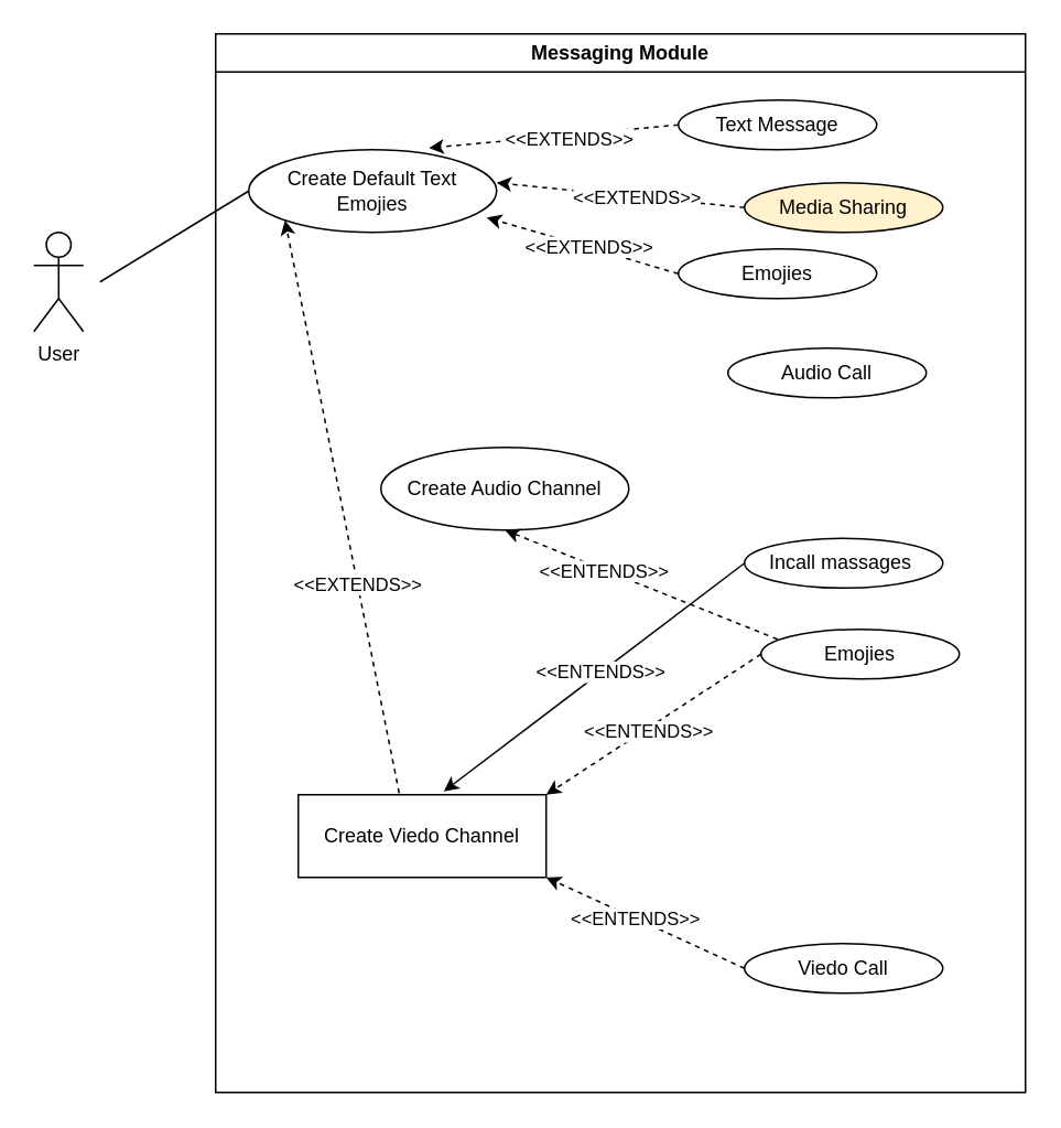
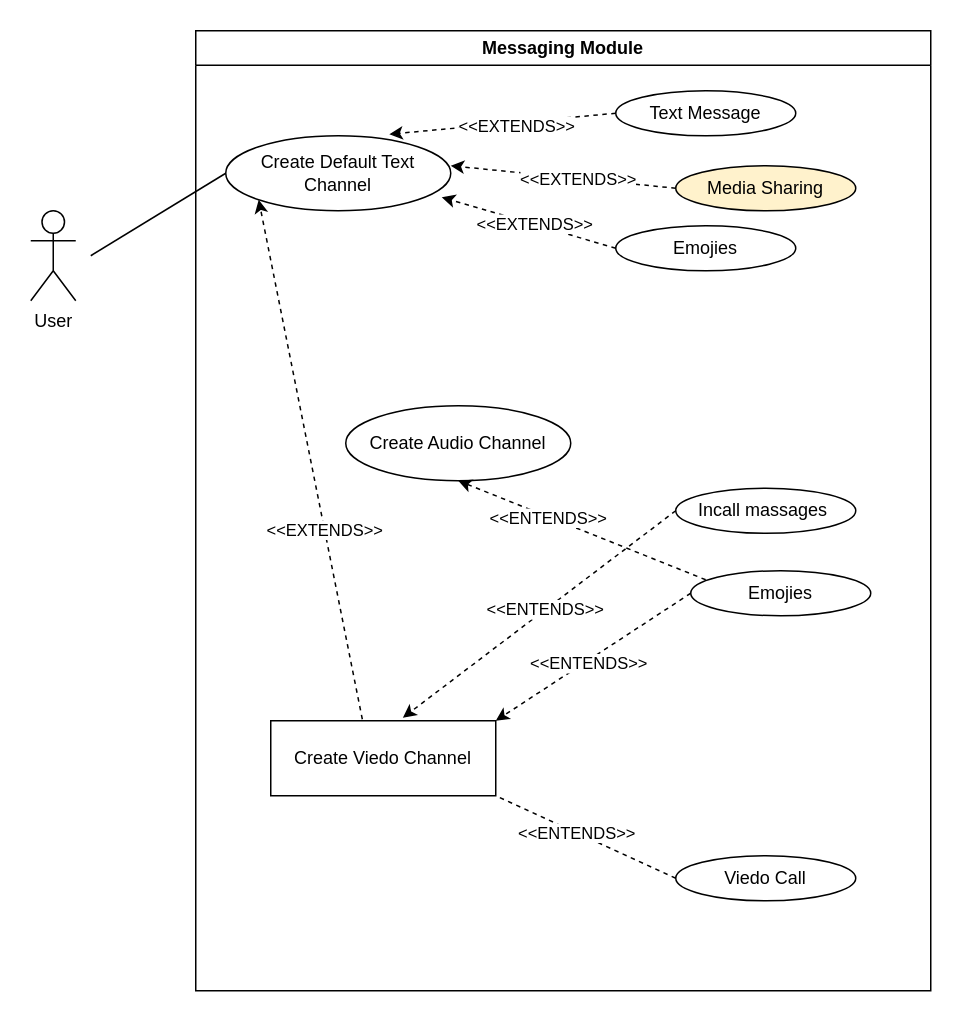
  <mxCell id="0" />
  <mxCell id="1" parent="0" />
  <mxCell id="2" value="Messaging Module" style="swimlane;whiteSpace=wrap;html=1;" parent="1" vertex="1"><mxGeometry x="130" y="20" width="490" height="640" as="geometry" /></mxCell>
- <mxCell id="3" value="Create Default Text Emojies" style="ellipse;whiteSpace=wrap;html=1;" parent="2" vertex="1"><mxGeometry x="20" y="70" width="150" height="50" as="geometry" /></mxCell>
+ <mxCell id="3" value="Create Default Text Channel" style="ellipse;whiteSpace=wrap;html=1;" parent="2" vertex="1"><mxGeometry x="20" y="70" width="150" height="50" as="geometry" /></mxCell>
  <mxCell id="4" value="Text Message" style="ellipse;whiteSpace=wrap;html=1;" parent="2" vertex="1"><mxGeometry x="280" y="40" width="120" height="30" as="geometry" /></mxCell>
  <mxCell id="5" value="Media Sharing" style="ellipse;whiteSpace=wrap;html=1;fillColor=#fff2cc;" parent="2" vertex="1"><mxGeometry x="320" y="90" width="120" height="30" as="geometry" /></mxCell>
  <mxCell id="6" value="Emojies" style="ellipse;whiteSpace=wrap;html=1;" parent="2" vertex="1"><mxGeometry x="280" y="130" width="120" height="30" as="geometry" /></mxCell>
  <mxCell id="7" value="Create Audio Channel" style="ellipse;whiteSpace=wrap;html=1;" parent="2" vertex="1"><mxGeometry x="100" y="250" width="150" height="50" as="geometry" /></mxCell>
  <mxCell id="8" value="Create Viedo Channel" style="whiteSpace=wrap;html=1;rounded=0;" parent="2" vertex="1"><mxGeometry x="50" y="460" width="150" height="50" as="geometry" /></mxCell>
- <mxCell id="9" value="Audio Call" style="ellipse;whiteSpace=wrap;html=1;" parent="2" vertex="1"><mxGeometry x="310" y="190" width="120" height="30" as="geometry" /></mxCell>
  <mxCell id="10" value="Incall&amp;nbsp;massages&amp;nbsp;" style="ellipse;whiteSpace=wrap;html=1;" parent="2" vertex="1"><mxGeometry x="320" y="305" width="120" height="30" as="geometry" /></mxCell>
  <mxCell id="11" value="Emojies" style="ellipse;whiteSpace=wrap;html=1;" parent="2" vertex="1"><mxGeometry x="330" y="360" width="120" height="30" as="geometry" /></mxCell>
  <mxCell id="12" value="Viedo Call" style="ellipse;whiteSpace=wrap;html=1;" parent="2" vertex="1"><mxGeometry x="320" y="550" width="120" height="30" as="geometry" /></mxCell>
  <mxCell id="13" value="" style="endArrow=classic;html=1;rounded=0;exitX=0;exitY=0.5;exitDx=0;exitDy=0;entryX=0.727;entryY=-0.02;entryDx=0;entryDy=0;entryPerimeter=0;dashed=1;" parent="2" source="4" target="3" edge="1"><mxGeometry width="50" height="50" relative="1" as="geometry"><mxPoint x="50" y="200" as="sourcePoint" /><mxPoint x="100" y="150" as="targetPoint" /></mxGeometry></mxCell>
  <mxCell id="14" value="&amp;lt;&amp;lt;EXTENDS&amp;gt;&amp;gt;" style="edgeLabel;html=1;align=center;verticalAlign=middle;resizable=0;points=[];" parent="13" vertex="1" connectable="0"><mxGeometry x="-0.114" y="2" relative="1" as="geometry"><mxPoint as="offset" /></mxGeometry></mxCell>
  <mxCell id="15" value="" style="endArrow=classic;html=1;rounded=0;exitX=0;exitY=0.5;exitDx=0;exitDy=0;dashed=1;" parent="2" source="5" edge="1"><mxGeometry width="50" height="50" relative="1" as="geometry"><mxPoint x="220" y="96" as="sourcePoint" /><mxPoint x="170" y="90" as="targetPoint" /></mxGeometry></mxCell>
  <mxCell id="16" value="&amp;lt;&amp;lt;EXTENDS&amp;gt;&amp;gt;" style="edgeLabel;html=1;align=center;verticalAlign=middle;resizable=0;points=[];" parent="15" vertex="1" connectable="0"><mxGeometry x="-0.118" relative="1" as="geometry"><mxPoint as="offset" /></mxGeometry></mxCell>
  <mxCell id="17" value="" style="endArrow=classic;html=1;rounded=0;exitX=0;exitY=0.5;exitDx=0;exitDy=0;entryX=0.96;entryY=0.82;entryDx=0;entryDy=0;entryPerimeter=0;dashed=1;" parent="2" source="6" target="3" edge="1"><mxGeometry width="50" height="50" relative="1" as="geometry"><mxPoint x="220" y="131" as="sourcePoint" /><mxPoint x="173" y="121" as="targetPoint" /></mxGeometry></mxCell>
  <mxCell id="18" value="&amp;lt;&amp;lt;EXTENDS&amp;gt;&amp;gt;" style="edgeLabel;html=1;align=center;verticalAlign=middle;resizable=0;points=[];" parent="17" vertex="1" connectable="0"><mxGeometry x="-0.063" y="-1" relative="1" as="geometry"><mxPoint as="offset" /></mxGeometry></mxCell>
- <mxCell id="19" value="" style="endArrow=classic;html=1;rounded=0;exitX=0;exitY=0.5;exitDx=0;exitDy=0;entryX=0.587;entryY=-0.04;entryDx=0;entryDy=0;entryPerimeter=0;dashed=0;" parent="2" source="10" target="8" edge="1"><mxGeometry width="50" height="50" relative="1" as="geometry"><mxPoint x="180" y="310" as="sourcePoint" /><mxPoint x="100" y="280" as="targetPoint" /></mxGeometry></mxCell>
+ <mxCell id="19" value="" style="endArrow=classic;html=1;rounded=0;exitX=0;exitY=0.5;exitDx=0;exitDy=0;entryX=0.587;entryY=-0.04;entryDx=0;entryDy=0;entryPerimeter=0;dashed=1;" parent="2" source="10" target="8" edge="1"><mxGeometry width="50" height="50" relative="1" as="geometry"><mxPoint x="180" y="310" as="sourcePoint" /><mxPoint x="100" y="280" as="targetPoint" /></mxGeometry></mxCell>
  <mxCell id="20" value="&amp;lt;&amp;lt;ENTENDS&amp;gt;&amp;gt;" style="edgeLabel;html=1;align=center;verticalAlign=middle;resizable=0;points=[];" parent="19" vertex="1" connectable="0"><mxGeometry x="-0.05" relative="1" as="geometry"><mxPoint x="-1" as="offset" /></mxGeometry></mxCell>
  <mxCell id="21" value="" style="endArrow=classic;html=1;rounded=0;exitX=0;exitY=0.5;exitDx=0;exitDy=0;entryX=1;entryY=0;entryDx=0;entryDy=0;dashed=1;" parent="2" source="11" target="8" edge="1"><mxGeometry width="50" height="50" relative="1" as="geometry"><mxPoint x="50" y="330" as="sourcePoint" /><mxPoint x="100" y="280" as="targetPoint" /></mxGeometry></mxCell>
  <mxCell id="22" value="&amp;lt;&amp;lt;ENTENDS&amp;gt;&amp;gt;" style="edgeLabel;html=1;align=center;verticalAlign=middle;resizable=0;points=[];" parent="21" vertex="1" connectable="0"><mxGeometry x="0.074" y="1" relative="1" as="geometry"><mxPoint as="offset" /></mxGeometry></mxCell>
  <mxCell id="23" value="" style="endArrow=classic;html=1;rounded=0;exitX=0.083;exitY=0.2;exitDx=0;exitDy=0;exitPerimeter=0;entryX=0.5;entryY=1;entryDx=0;entryDy=0;dashed=1;" parent="2" source="11" target="7" edge="1"><mxGeometry width="50" height="50" relative="1" as="geometry"><mxPoint x="50" y="330" as="sourcePoint" /><mxPoint x="100" y="280" as="targetPoint" /></mxGeometry></mxCell>
  <mxCell id="24" value="&amp;lt;&amp;lt;ENTENDS&amp;gt;&amp;gt;" style="edgeLabel;html=1;align=center;verticalAlign=middle;resizable=0;points=[];" parent="23" vertex="1" connectable="0"><mxGeometry x="0.269" y="1" relative="1" as="geometry"><mxPoint as="offset" /></mxGeometry></mxCell>
- <mxCell id="25" value="" style="endArrow=classic;html=1;rounded=0;exitX=0;exitY=0.5;exitDx=0;exitDy=0;entryX=1;entryY=1;entryDx=0;entryDy=0;dashed=1;" parent="2" source="12" target="8" edge="1"><mxGeometry width="50" height="50" relative="1" as="geometry"><mxPoint x="50" y="330" as="sourcePoint" /><mxPoint x="100" y="280" as="targetPoint" /></mxGeometry></mxCell>
+ <mxCell id="25" value="" style="endArrow=none;html=1;rounded=0;exitX=0;exitY=0.5;exitDx=0;exitDy=0;entryX=1;entryY=1;entryDx=0;entryDy=0;dashed=1;" parent="2" source="12" target="8" edge="1"><mxGeometry width="50" height="50" relative="1" as="geometry"><mxPoint x="50" y="330" as="sourcePoint" /><mxPoint x="100" y="280" as="targetPoint" /></mxGeometry></mxCell>
  <mxCell id="26" value="&amp;lt;&amp;lt;ENTENDS&amp;gt;&amp;gt;" style="edgeLabel;html=1;align=center;verticalAlign=middle;resizable=0;points=[];" parent="25" vertex="1" connectable="0"><mxGeometry x="0.104" relative="1" as="geometry"><mxPoint as="offset" /></mxGeometry></mxCell>
  <mxCell id="27" value="" style="endArrow=classic;html=1;rounded=0;exitX=0.407;exitY=-0.02;exitDx=0;exitDy=0;exitPerimeter=0;entryX=0;entryY=1;entryDx=0;entryDy=0;dashed=1;" parent="2" source="8" target="3" edge="1"><mxGeometry width="50" height="50" relative="1" as="geometry"><mxPoint x="120" y="370" as="sourcePoint" /><mxPoint x="170" y="320" as="targetPoint" /></mxGeometry></mxCell>
  <mxCell id="28" value="&amp;lt;&amp;lt;EXTENDS&amp;gt;&amp;gt;" style="edgeLabel;html=1;align=center;verticalAlign=middle;resizable=0;points=[];" parent="27" vertex="1" connectable="0"><mxGeometry x="-0.267" relative="1" as="geometry"><mxPoint as="offset" /></mxGeometry></mxCell>
  <mxCell id="29" value="User" style="shape=umlActor;verticalLabelPosition=bottom;verticalAlign=top;html=1;outlineConnect=0;" parent="1" vertex="1"><mxGeometry x="20" y="140" width="30" height="60" as="geometry" /></mxCell>
  <mxCell id="30" value="" style="endArrow=none;html=1;rounded=0;entryX=0;entryY=0.5;entryDx=0;entryDy=0;" parent="1" target="3" edge="1"><mxGeometry width="50" height="50" relative="1" as="geometry"><mxPoint x="60" y="170" as="sourcePoint" /><mxPoint x="290" y="250" as="targetPoint" /></mxGeometry></mxCell>
